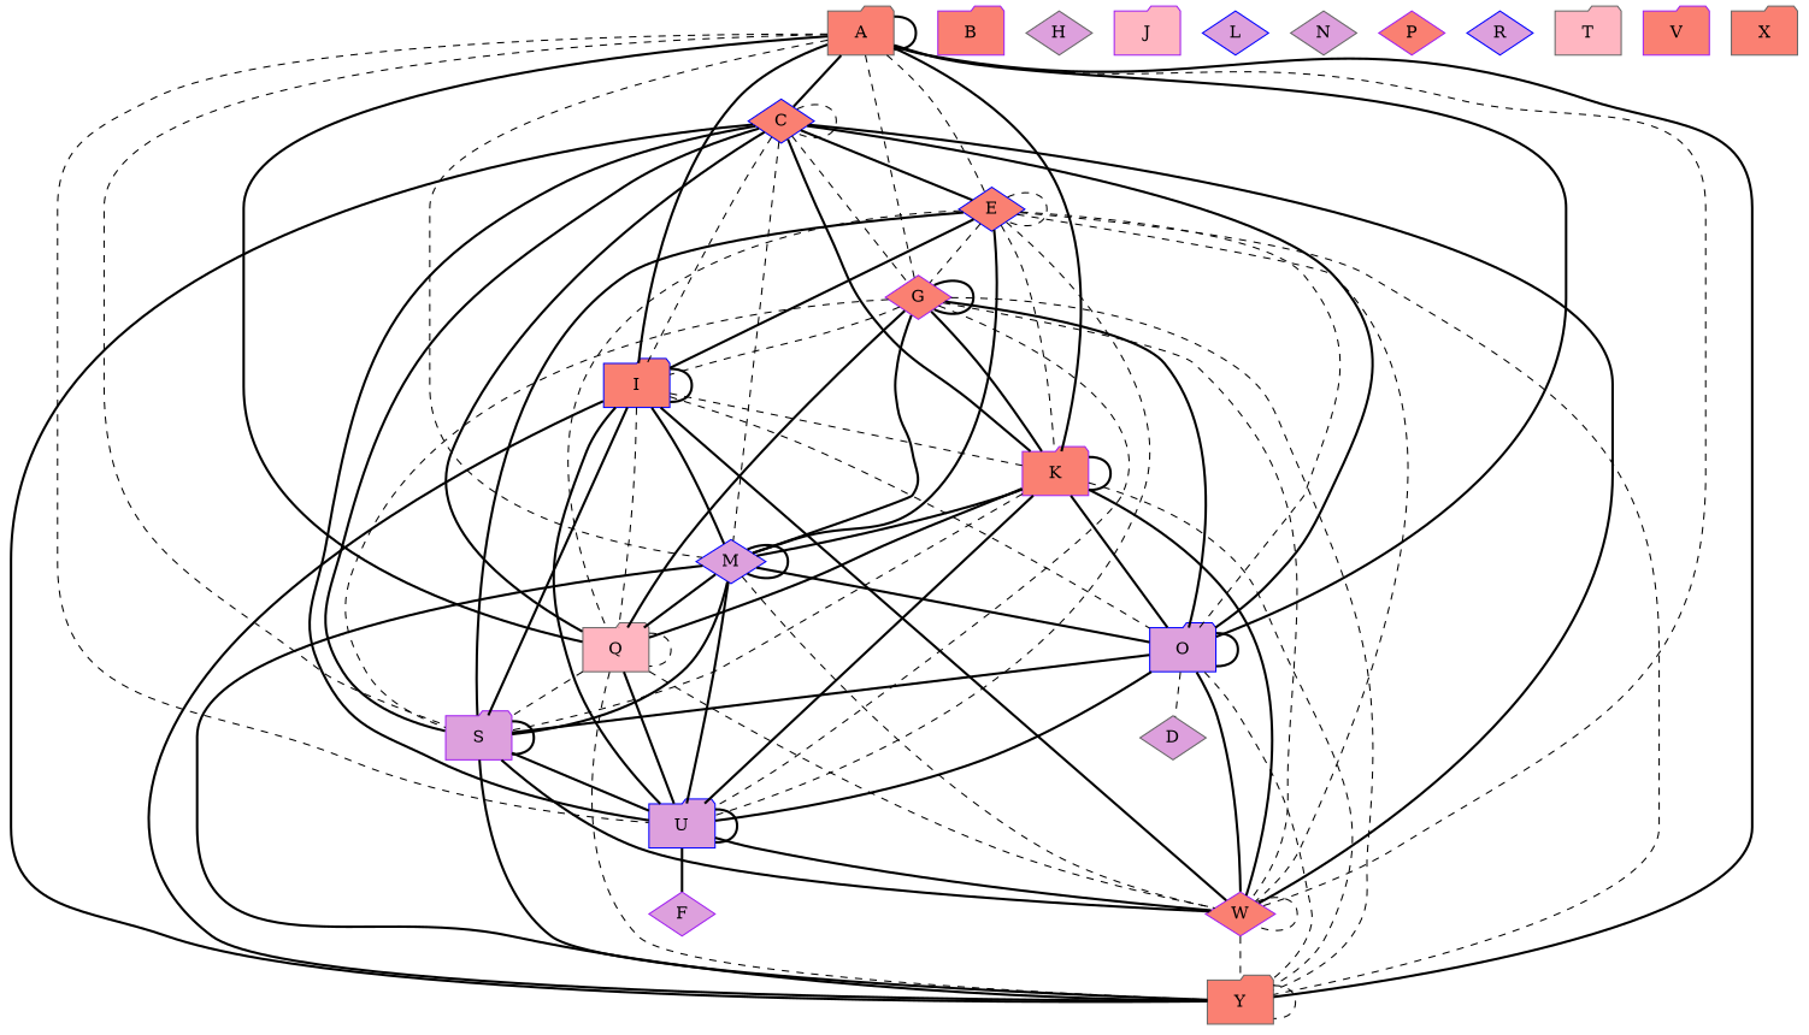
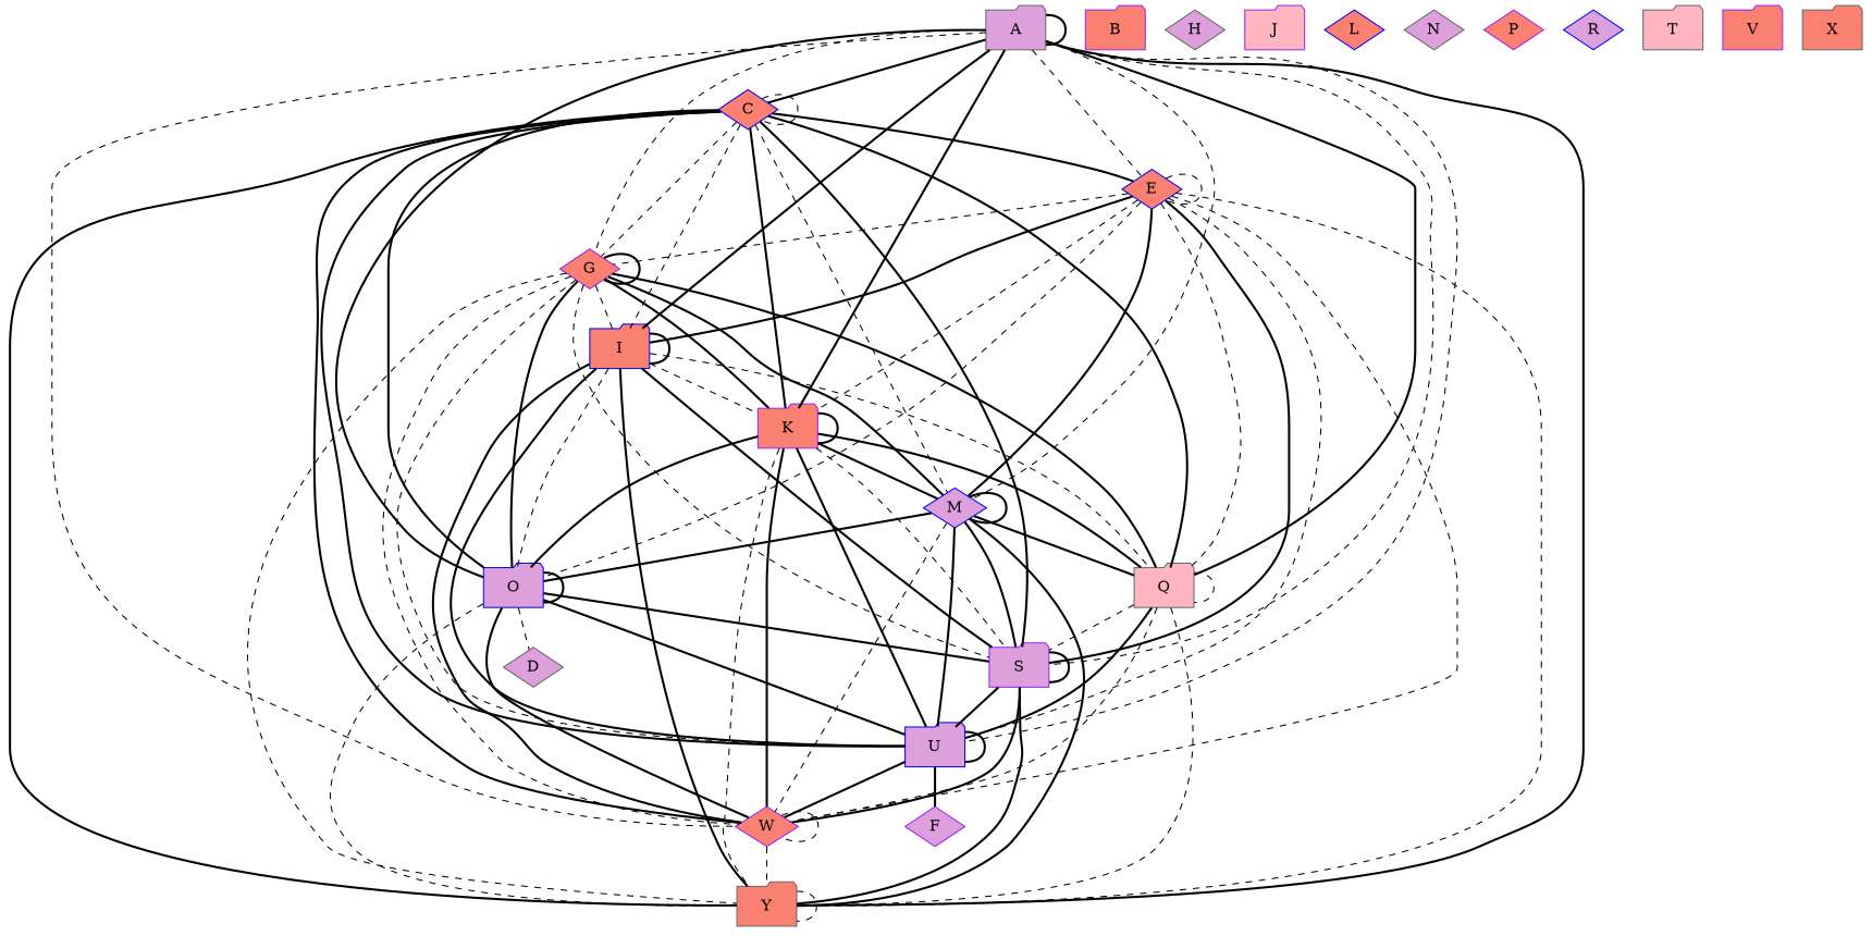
  graph {
    node [color=purple fillcolor=salmon shape=folder style=filled]
    edge [style=bold]
-   A [color=gray40]
+   A [color=gray40 fillcolor=plum]
    C [color=blue shape=diamond]
    E [color=blue shape=diamond]
    G [shape=diamond]
    I [color=blue]
    K
    M [color=blue fillcolor=plum shape=diamond]
    O [color=blue fillcolor=plum]
    Q [color=gray40 fillcolor=lightpink]
    S [fillcolor=plum]
    U [color=blue fillcolor=plum]
    W [shape=diamond]
    Y [color=gray40]
    D [color=gray40 fillcolor=plum shape=diamond]
    F [fillcolor=plum shape=diamond]
    B
    H [color=gray40 fillcolor=plum shape=diamond]
    J [fillcolor=lightpink]
-   L [color=blue fillcolor=plum shape=diamond]
+   L [color=blue shape=diamond]
    N [color=gray40 fillcolor=plum shape=diamond]
    P [shape=diamond]
    R [color=blue fillcolor=plum shape=diamond]
    T [color=gray40 fillcolor=lightpink]
    V
    X [color=gray40]
    A -- A
    A -- C
    A -- E [style=dashed]
    A -- G [style=dashed]
    A -- I
    A -- K
    A -- M [style=dashed]
    A -- O
    A -- Q
    A -- S [style=dashed]
    A -- U [style=dashed]
    A -- W [style=dashed]
    A -- Y
    C -- C [style=dashed]
    C -- E
    C -- G [style=dashed]
    C -- I [style=dashed]
    C -- K
    C -- M [style=dashed]
    C -- O
    C -- Q
    C -- S
    C -- U
    C -- W
    C -- Y
    E -- E [style=dashed]
    E -- G [style=dashed]
    E -- I
    E -- K [style=dashed]
    E -- M
    E -- O [style=dashed]
    E -- Q [style=dashed]
    E -- S
    E -- U [style=dashed]
    E -- W [style=dashed]
    E -- Y [style=dashed]
    G -- G
    G -- I [style=dashed]
    G -- K
    G -- M
    G -- O
    G -- Q
    G -- S [style=dashed]
    G -- U [style=dashed]
    G -- W [style=dashed]
    G -- Y [style=dashed]
    I -- I
    I -- K [style=dashed]
-   I -- M
    I -- O [style=dashed]
    I -- Q [style=dashed]
    I -- S
    I -- U
    I -- W
    I -- Y
    K -- K
    K -- M
    K -- O
    K -- Q
    K -- S [style=dashed]
    K -- U
    K -- W
    K -- Y [style=dashed]
    M -- M
    M -- O
    M -- Q
    M -- S
    M -- U
    M -- W [style=dashed]
    M -- Y
    O -- O
    O -- S
    O -- U
    O -- W
    O -- Y [style=dashed]
    O -- D [style=dashed]
    Q -- Q [style=dashed]
    Q -- S [style=dashed]
    Q -- U
    Q -- W [style=dashed]
    Q -- Y [style=dashed]
    S -- S
    S -- U
    S -- W
    S -- Y
    U -- U
    U -- W
    U -- F
    W -- W [style=dashed]
    W -- Y [style=dashed]
    Y -- Y [style=dashed]
  }
